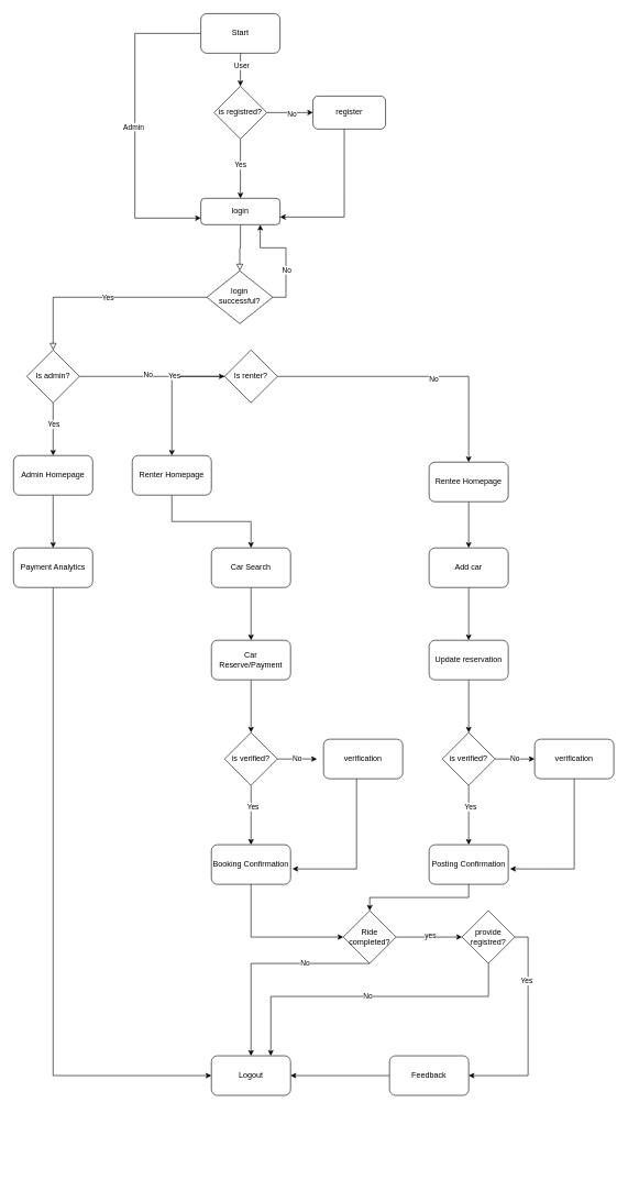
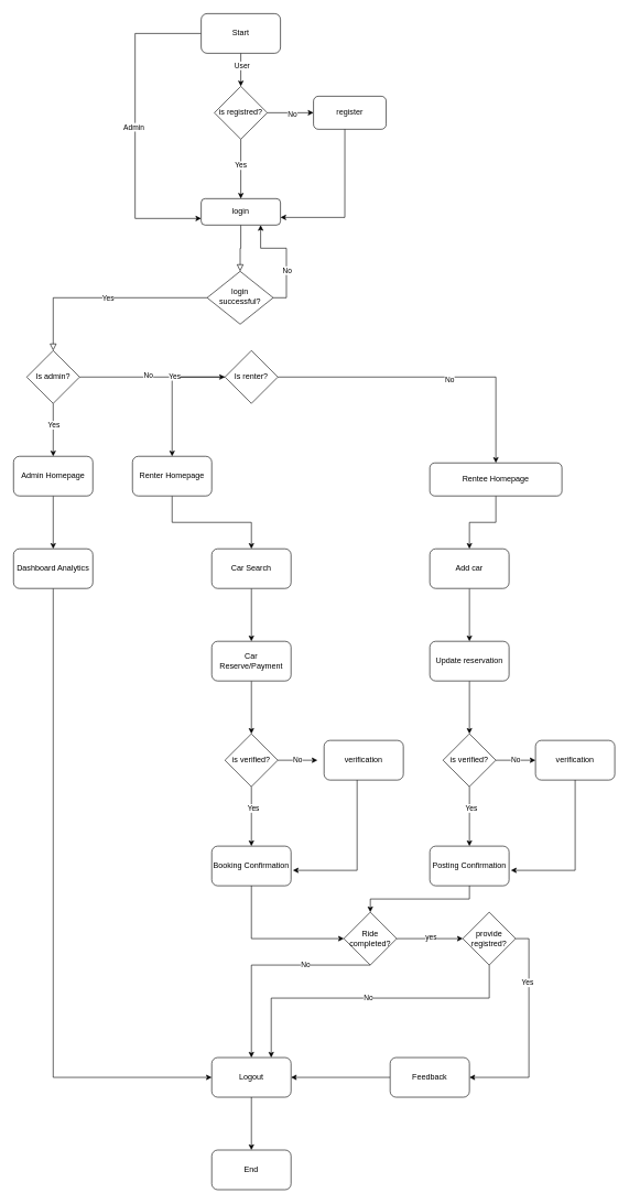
  <mxCell id="0" />
  <mxCell id="1" parent="0" />
  <mxCell id="2" value="" style="rounded=0;html=1;jettySize=auto;orthogonalLoop=1;fontSize=11;endArrow=block;endFill=0;endSize=8;strokeWidth=1;shadow=0;labelBackgroundColor=none;edgeStyle=orthogonalEdgeStyle;" parent="1" source="3" target="6" edge="1"><mxGeometry relative="1" as="geometry"><mxPoint x="364" y="380" as="targetPoint" /></mxGeometry></mxCell>
  <mxCell id="3" value="login" style="rounded=1;whiteSpace=wrap;html=1;fontSize=12;glass=0;strokeWidth=1;shadow=0;" parent="1" vertex="1"><mxGeometry x="304" width="120" height="40" as="geometry" y="300" /></mxCell>
  <mxCell id="4" style="edgeStyle=orthogonalEdgeStyle;rounded=0;orthogonalLoop=1;jettySize=auto;html=1;exitX=1;exitY=0.5;exitDx=0;exitDy=0;entryX=0.75;entryY=1;entryDx=0;entryDy=0;" edge="1" parent="1" source="6" target="3"><mxGeometry relative="1" as="geometry" /></mxCell>
  <mxCell id="5" value="No" style="edgeLabel;html=1;align=center;verticalAlign=middle;resizable=0;points=[];" vertex="1" connectable="0" parent="4"><mxGeometry x="-0.266" relative="1" as="geometry"><mxPoint as="offset" /></mxGeometry></mxCell>
  <mxCell id="6" value="login successful?" style="rhombus;whiteSpace=wrap;html=1;shadow=0;fontFamily=Helvetica;fontSize=12;align=center;strokeWidth=1;spacing=6;spacingTop=-4;" parent="1" vertex="1"><mxGeometry x="313" y="410" width="100" height="80" as="geometry" /></mxCell>
  <mxCell id="7" value="" style="edgeStyle=orthogonalEdgeStyle;rounded=0;orthogonalLoop=1;jettySize=auto;html=1;" edge="1" parent="1" source="11" target="16"><mxGeometry relative="1" as="geometry" /></mxCell>
  <mxCell id="8" value="User" style="edgeLabel;html=1;align=center;verticalAlign=middle;resizable=0;points=[];" vertex="1" connectable="0" parent="7"><mxGeometry x="-0.277" y="1" relative="1" as="geometry"><mxPoint as="offset" /></mxGeometry></mxCell>
  <mxCell id="9" style="edgeStyle=orthogonalEdgeStyle;rounded=0;orthogonalLoop=1;jettySize=auto;html=1;exitX=0;exitY=0.5;exitDx=0;exitDy=0;entryX=0;entryY=0.75;entryDx=0;entryDy=0;" edge="1" parent="1" source="11" target="3"><mxGeometry relative="1" as="geometry"><Array as="points"><mxPoint x="204" y="50" /><mxPoint x="204" y="330" /></Array></mxGeometry></mxCell>
  <mxCell id="10" value="Admin" style="edgeLabel;html=1;align=center;verticalAlign=middle;resizable=0;points=[];" vertex="1" connectable="0" parent="9"><mxGeometry x="0.005" y="-3" relative="1" as="geometry"><mxPoint as="offset" /></mxGeometry></mxCell>
  <mxCell id="11" value="Start" style="rounded=1;whiteSpace=wrap;html=1;glass=0;strokeWidth=1;shadow=0;" vertex="1" parent="1"><mxGeometry x="304" y="20" width="120" height="60" as="geometry" /></mxCell>
  <mxCell id="12" value="" style="edgeStyle=orthogonalEdgeStyle;rounded=0;orthogonalLoop=1;jettySize=auto;html=1;" edge="1" parent="1" source="16" target="3"><mxGeometry relative="1" as="geometry" /></mxCell>
  <mxCell id="13" value="Yes" style="edgeLabel;html=1;align=center;verticalAlign=middle;resizable=0;points=[];" vertex="1" connectable="0" parent="12"><mxGeometry x="-0.138" y="-1" relative="1" as="geometry"><mxPoint as="offset" /></mxGeometry></mxCell>
  <mxCell id="14" value="" style="edgeStyle=orthogonalEdgeStyle;rounded=0;orthogonalLoop=1;jettySize=auto;html=1;" edge="1" parent="1" source="16" target="17"><mxGeometry relative="1" as="geometry" /></mxCell>
  <mxCell id="15" value="No" style="edgeLabel;html=1;align=center;verticalAlign=middle;resizable=0;points=[];" vertex="1" connectable="0" parent="14"><mxGeometry x="0.061" y="-1" relative="1" as="geometry"><mxPoint as="offset" /></mxGeometry></mxCell>
  <mxCell id="16" value="is registred?" style="rhombus;whiteSpace=wrap;html=1;" vertex="1" parent="1"><mxGeometry x="324" y="130" width="80" height="80" as="geometry" /></mxCell>
  <mxCell id="17" value="register" style="rounded=1;whiteSpace=wrap;html=1;" vertex="1" parent="1"><mxGeometry x="474" y="145" width="110" height="50" as="geometry" /></mxCell>
  <mxCell id="18" style="edgeStyle=orthogonalEdgeStyle;rounded=0;orthogonalLoop=1;jettySize=auto;html=1;entryX=1.063;entryY=0.71;entryDx=0;entryDy=0;entryPerimeter=0;" edge="1" parent="1"><mxGeometry relative="1" as="geometry"><mxPoint x="521.44" y="195" as="sourcePoint" /><mxPoint x="424" y="328.4" as="targetPoint" /><Array as="points"><mxPoint x="521.44" y="328" /></Array></mxGeometry></mxCell>
  <mxCell id="19" value="" style="rounded=0;html=1;jettySize=auto;orthogonalLoop=1;fontSize=11;endArrow=block;endFill=0;endSize=8;strokeWidth=1;shadow=0;labelBackgroundColor=none;edgeStyle=orthogonalEdgeStyle;" edge="1" parent="1" source="6" target="25"><mxGeometry y="20" relative="1" as="geometry"><mxPoint as="offset" /><mxPoint x="200" y="520" as="sourcePoint" /><mxPoint x="200" y="590" as="targetPoint" /></mxGeometry></mxCell>
  <mxCell id="20" value="Yes" style="edgeLabel;html=1;align=center;verticalAlign=middle;resizable=0;points=[];" vertex="1" connectable="0" parent="19"><mxGeometry x="-0.036" relative="1" as="geometry"><mxPoint as="offset" /></mxGeometry></mxCell>
  <mxCell id="21" value="" style="edgeStyle=orthogonalEdgeStyle;rounded=0;orthogonalLoop=1;jettySize=auto;html=1;" edge="1" parent="1" source="25" target="27"><mxGeometry relative="1" as="geometry" /></mxCell>
  <mxCell id="22" value="Yes" style="edgeLabel;html=1;align=center;verticalAlign=middle;resizable=0;points=[];" vertex="1" connectable="0" parent="21"><mxGeometry x="-0.188" relative="1" as="geometry"><mxPoint as="offset" /></mxGeometry></mxCell>
  <mxCell id="23" value="" style="edgeStyle=orthogonalEdgeStyle;rounded=0;orthogonalLoop=1;jettySize=auto;html=1;" edge="1" parent="1" source="25" target="32"><mxGeometry relative="1" as="geometry" /></mxCell>
  <mxCell id="24" value="No" style="edgeLabel;html=1;align=center;verticalAlign=middle;resizable=0;points=[];" vertex="1" connectable="0" parent="23"><mxGeometry x="-0.064" y="4" relative="1" as="geometry"><mxPoint as="offset" /></mxGeometry></mxCell>
  <mxCell id="25" value="Is admin?" style="rhombus;whiteSpace=wrap;html=1;" vertex="1" parent="1"><mxGeometry x="40" y="530" width="80" height="80" as="geometry" /></mxCell>
  <mxCell id="26" value="" style="edgeStyle=orthogonalEdgeStyle;rounded=0;orthogonalLoop=1;jettySize=auto;html=1;" edge="1" parent="1" source="27" target="62"><mxGeometry relative="1" as="geometry" /></mxCell>
  <mxCell id="27" value="Admin Homepage" style="rounded=1;whiteSpace=wrap;html=1;" vertex="1" parent="1"><mxGeometry x="20" y="690" width="120" height="60" as="geometry" /></mxCell>
  <mxCell id="28" value="" style="edgeStyle=orthogonalEdgeStyle;rounded=0;orthogonalLoop=1;jettySize=auto;html=1;" edge="1" parent="1" source="32" target="34"><mxGeometry relative="1" as="geometry" /></mxCell>
  <mxCell id="29" value="Yes" style="edgeLabel;html=1;align=center;verticalAlign=middle;resizable=0;points=[];" vertex="1" connectable="0" parent="28"><mxGeometry x="-0.229" y="-2" relative="1" as="geometry"><mxPoint as="offset" /></mxGeometry></mxCell>
  <mxCell id="30" value="" style="edgeStyle=orthogonalEdgeStyle;rounded=0;orthogonalLoop=1;jettySize=auto;html=1;" edge="1" parent="1" source="32" target="36"><mxGeometry relative="1" as="geometry" /></mxCell>
  <mxCell id="31" value="No" style="edgeLabel;html=1;align=center;verticalAlign=middle;resizable=0;points=[];" vertex="1" connectable="0" parent="30"><mxGeometry x="0.126" y="-3" relative="1" as="geometry"><mxPoint as="offset" /></mxGeometry></mxCell>
  <mxCell id="32" value="Is renter?" style="rhombus;whiteSpace=wrap;html=1;" vertex="1" parent="1"><mxGeometry x="340" y="530" width="80" height="80" as="geometry" /></mxCell>
  <mxCell id="33" value="" style="edgeStyle=orthogonalEdgeStyle;rounded=0;orthogonalLoop=1;jettySize=auto;html=1;" edge="1" parent="1" source="34" target="38"><mxGeometry relative="1" as="geometry" /></mxCell>
  <mxCell id="34" value="Renter Homepage" style="rounded=1;whiteSpace=wrap;html=1;" vertex="1" parent="1"><mxGeometry x="200" y="690" width="120" height="60" as="geometry" /></mxCell>
  <mxCell id="35" value="" style="edgeStyle=orthogonalEdgeStyle;rounded=0;orthogonalLoop=1;jettySize=auto;html=1;" edge="1" parent="1" source="36" target="50"><mxGeometry relative="1" as="geometry" /></mxCell>
- <mxCell id="36" value="Rentee Homepage" style="rounded=1;whiteSpace=wrap;html=1;" vertex="1" parent="1"><mxGeometry x="650" y="700" width="120" height="60" as="geometry" /></mxCell>
+ <mxCell id="36" value="Rentee Homepage" style="rounded=1;whiteSpace=wrap;html=1;" vertex="1" parent="1"><mxGeometry x="650" y="700" width="200" height="50" as="geometry" /></mxCell>
  <mxCell id="37" value="" style="edgeStyle=orthogonalEdgeStyle;rounded=0;orthogonalLoop=1;jettySize=auto;html=1;" edge="1" parent="1" source="38" target="40"><mxGeometry relative="1" as="geometry" /></mxCell>
  <mxCell id="38" value="Car Search" style="rounded=1;whiteSpace=wrap;html=1;" vertex="1" parent="1"><mxGeometry x="320" y="830" width="120" height="60" as="geometry" /></mxCell>
  <mxCell id="39" style="edgeStyle=orthogonalEdgeStyle;rounded=0;orthogonalLoop=1;jettySize=auto;html=1;entryX=0.5;entryY=0;entryDx=0;entryDy=0;" edge="1" parent="1" source="40" target="44"><mxGeometry relative="1" as="geometry" /></mxCell>
  <mxCell id="40" value="Car Reserve/Payment" style="rounded=1;whiteSpace=wrap;html=1;" vertex="1" parent="1"><mxGeometry x="320" y="970" width="120" height="60" as="geometry" /></mxCell>
  <mxCell id="41" value="No" style="edgeStyle=orthogonalEdgeStyle;rounded=0;orthogonalLoop=1;jettySize=auto;html=1;" edge="1" parent="1" source="44"><mxGeometry relative="1" as="geometry"><mxPoint x="480" y="1150" as="targetPoint" /></mxGeometry></mxCell>
  <mxCell id="42" value="" style="edgeStyle=orthogonalEdgeStyle;rounded=0;orthogonalLoop=1;jettySize=auto;html=1;" edge="1" parent="1" source="44" target="47"><mxGeometry relative="1" as="geometry" /></mxCell>
  <mxCell id="43" value="Yes" style="edgeLabel;html=1;align=center;verticalAlign=middle;resizable=0;points=[];" vertex="1" connectable="0" parent="42"><mxGeometry x="-0.283" y="2" relative="1" as="geometry"><mxPoint as="offset" /></mxGeometry></mxCell>
  <mxCell id="44" value="is verified?" style="rhombus;whiteSpace=wrap;html=1;" vertex="1" parent="1"><mxGeometry x="340" y="1110" width="80" height="80" as="geometry" /></mxCell>
  <mxCell id="45" value="verification" style="rounded=1;whiteSpace=wrap;html=1;" vertex="1" parent="1"><mxGeometry x="490" y="1120" width="120" height="60" as="geometry" /></mxCell>
  <mxCell id="46" style="edgeStyle=orthogonalEdgeStyle;rounded=0;orthogonalLoop=1;jettySize=auto;html=1;exitX=0.5;exitY=1;exitDx=0;exitDy=0;entryX=0;entryY=0.5;entryDx=0;entryDy=0;" edge="1" parent="1" source="47" target="70"><mxGeometry relative="1" as="geometry" /></mxCell>
  <mxCell id="47" value="Booking Confirmation" style="rounded=1;whiteSpace=wrap;html=1;" vertex="1" parent="1"><mxGeometry x="320" y="1280" width="120" height="60" as="geometry" /></mxCell>
  <mxCell id="48" style="edgeStyle=orthogonalEdgeStyle;rounded=0;orthogonalLoop=1;jettySize=auto;html=1;entryX=1.023;entryY=0.611;entryDx=0;entryDy=0;entryPerimeter=0;" edge="1" parent="1" target="47"><mxGeometry relative="1" as="geometry"><mxPoint x="540" y="1180" as="sourcePoint" /><Array as="points"><mxPoint x="540" y="1317" /></Array></mxGeometry></mxCell>
  <mxCell id="49" value="" style="edgeStyle=orthogonalEdgeStyle;rounded=0;orthogonalLoop=1;jettySize=auto;html=1;" edge="1" parent="1" source="50" target="52"><mxGeometry relative="1" as="geometry" /></mxCell>
  <mxCell id="50" value="Add car" style="rounded=1;whiteSpace=wrap;html=1;" vertex="1" parent="1"><mxGeometry x="650" y="830" width="120" height="60" as="geometry" /></mxCell>
  <mxCell id="51" style="edgeStyle=orthogonalEdgeStyle;rounded=0;orthogonalLoop=1;jettySize=auto;html=1;entryX=0.5;entryY=0;entryDx=0;entryDy=0;" edge="1" parent="1" source="52" target="56"><mxGeometry relative="1" as="geometry" /></mxCell>
  <mxCell id="52" value="Update reservation" style="rounded=1;whiteSpace=wrap;html=1;" vertex="1" parent="1"><mxGeometry x="650" y="970" width="120" height="60" as="geometry" /></mxCell>
  <mxCell id="53" value="No" style="edgeStyle=orthogonalEdgeStyle;rounded=0;orthogonalLoop=1;jettySize=auto;html=1;" edge="1" parent="1" source="56" target="57"><mxGeometry relative="1" as="geometry" /></mxCell>
  <mxCell id="54" value="" style="edgeStyle=orthogonalEdgeStyle;rounded=0;orthogonalLoop=1;jettySize=auto;html=1;" edge="1" parent="1" source="56" target="59"><mxGeometry relative="1" as="geometry" /></mxCell>
  <mxCell id="55" value="Yes" style="edgeLabel;html=1;align=center;verticalAlign=middle;resizable=0;points=[];" vertex="1" connectable="0" parent="54"><mxGeometry x="-0.283" y="2" relative="1" as="geometry"><mxPoint as="offset" /></mxGeometry></mxCell>
  <mxCell id="56" value="is verified?" style="rhombus;whiteSpace=wrap;html=1;" vertex="1" parent="1"><mxGeometry x="670" y="1110" width="80" height="80" as="geometry" /></mxCell>
  <mxCell id="57" value="verification" style="rounded=1;whiteSpace=wrap;html=1;" vertex="1" parent="1"><mxGeometry x="810" y="1120" width="120" height="60" as="geometry" /></mxCell>
  <mxCell id="58" style="edgeStyle=orthogonalEdgeStyle;rounded=0;orthogonalLoop=1;jettySize=auto;html=1;exitX=0.5;exitY=1;exitDx=0;exitDy=0;entryX=0.5;entryY=0;entryDx=0;entryDy=0;" edge="1" parent="1" source="59" target="70"><mxGeometry relative="1" as="geometry" /></mxCell>
  <mxCell id="59" value="Posting Confirmation" style="rounded=1;whiteSpace=wrap;html=1;" vertex="1" parent="1"><mxGeometry x="650" y="1280" width="120" height="60" as="geometry" /></mxCell>
  <mxCell id="60" style="edgeStyle=orthogonalEdgeStyle;rounded=0;orthogonalLoop=1;jettySize=auto;html=1;entryX=1.023;entryY=0.611;entryDx=0;entryDy=0;entryPerimeter=0;" edge="1" parent="1" source="57" target="59"><mxGeometry relative="1" as="geometry"><Array as="points"><mxPoint x="870" y="1317" /></Array></mxGeometry></mxCell>
  <mxCell id="61" value="" style="edgeStyle=orthogonalEdgeStyle;rounded=0;orthogonalLoop=1;jettySize=auto;html=1;" edge="1" parent="1" source="62" target="64"><mxGeometry relative="1" as="geometry"><Array as="points"><mxPoint x="80" y="1630" /></Array></mxGeometry></mxCell>
- <mxCell id="62" value="Payment Analytics" style="rounded=1;whiteSpace=wrap;html=1;" vertex="1" parent="1"><mxGeometry x="20" y="830" width="120" height="60" as="geometry" /></mxCell>
+ <mxCell id="62" value="Dashboard Analytics" style="rounded=1;whiteSpace=wrap;html=1;" vertex="1" parent="1"><mxGeometry x="20" y="830" width="120" height="60" as="geometry" /></mxCell>
+ <mxCell id="63" value="" style="edgeStyle=orthogonalEdgeStyle;rounded=0;orthogonalLoop=1;jettySize=auto;html=1;" edge="1" parent="1" source="64" target="65"><mxGeometry relative="1" as="geometry" /></mxCell>
  <mxCell id="64" value="Logout" style="rounded=1;whiteSpace=wrap;html=1;" vertex="1" parent="1"><mxGeometry x="320" y="1600" width="120" height="60" as="geometry" /></mxCell>
+ <mxCell id="65" value="End" style="rounded=1;whiteSpace=wrap;html=1;" vertex="1" parent="1"><mxGeometry x="320" y="1740" width="120" height="60" as="geometry" /></mxCell>
  <mxCell id="66" style="edgeStyle=orthogonalEdgeStyle;rounded=0;orthogonalLoop=1;jettySize=auto;html=1;exitX=1;exitY=0.5;exitDx=0;exitDy=0;entryX=0;entryY=0.5;entryDx=0;entryDy=0;" edge="1" parent="1" source="70" target="75"><mxGeometry relative="1" as="geometry" /></mxCell>
  <mxCell id="67" value="yes" style="edgeLabel;html=1;align=center;verticalAlign=middle;resizable=0;points=[];" vertex="1" connectable="0" parent="66"><mxGeometry x="0.016" y="3" relative="1" as="geometry"><mxPoint as="offset" /></mxGeometry></mxCell>
  <mxCell id="68" style="edgeStyle=orthogonalEdgeStyle;rounded=0;orthogonalLoop=1;jettySize=auto;html=1;exitX=0.5;exitY=1;exitDx=0;exitDy=0;entryX=0.5;entryY=0;entryDx=0;entryDy=0;" edge="1" parent="1" source="70" target="64"><mxGeometry relative="1" as="geometry"><Array as="points"><mxPoint x="380" y="1460" /></Array></mxGeometry></mxCell>
  <mxCell id="69" value="No" style="edgeLabel;html=1;align=center;verticalAlign=middle;resizable=0;points=[];" vertex="1" connectable="0" parent="68"><mxGeometry x="-0.381" y="-2" relative="1" as="geometry"><mxPoint as="offset" /></mxGeometry></mxCell>
  <mxCell id="70" value="Ride completed?" style="rhombus;whiteSpace=wrap;html=1;" vertex="1" parent="1"><mxGeometry x="520" y="1380" width="80" height="80" as="geometry" /></mxCell>
  <mxCell id="71" style="edgeStyle=orthogonalEdgeStyle;rounded=0;orthogonalLoop=1;jettySize=auto;html=1;exitX=0;exitY=0.5;exitDx=0;exitDy=0;" edge="1" parent="1" source="72" target="64"><mxGeometry relative="1" as="geometry" /></mxCell>
  <mxCell id="72" value="Feedback" style="rounded=1;whiteSpace=wrap;html=1;" vertex="1" parent="1"><mxGeometry x="590" y="1600" width="120" height="60" as="geometry" /></mxCell>
  <mxCell id="73" style="edgeStyle=orthogonalEdgeStyle;rounded=0;orthogonalLoop=1;jettySize=auto;html=1;exitX=0.5;exitY=1;exitDx=0;exitDy=0;entryX=0.75;entryY=0;entryDx=0;entryDy=0;" edge="1" parent="1" source="75" target="64"><mxGeometry relative="1" as="geometry"><Array as="points"><mxPoint x="740" y="1510" /><mxPoint x="410" y="1510" /></Array></mxGeometry></mxCell>
  <mxCell id="74" value="No" style="edgeLabel;html=1;align=center;verticalAlign=middle;resizable=0;points=[];" vertex="1" connectable="0" parent="73"><mxGeometry x="-0.005" y="-1" relative="1" as="geometry"><mxPoint as="offset" /></mxGeometry></mxCell>
  <mxCell id="75" value="provide registred?" style="rhombus;whiteSpace=wrap;html=1;" vertex="1" parent="1"><mxGeometry x="700" y="1380" width="80" height="80" as="geometry" /></mxCell>
  <mxCell id="76" style="edgeStyle=orthogonalEdgeStyle;rounded=0;orthogonalLoop=1;jettySize=auto;html=1;exitX=1;exitY=0.5;exitDx=0;exitDy=0;" edge="1" parent="1" source="75"><mxGeometry relative="1" as="geometry"><mxPoint x="790" y="1430" as="sourcePoint" /><mxPoint x="710" y="1630" as="targetPoint" /><Array as="points"><mxPoint x="800" y="1420" /><mxPoint x="800" y="1630" /></Array></mxGeometry></mxCell>
  <mxCell id="77" value="Yes" style="edgeLabel;html=1;align=center;verticalAlign=middle;resizable=0;points=[];" vertex="1" connectable="0" parent="76"><mxGeometry x="-0.462" y="-3" relative="1" as="geometry"><mxPoint as="offset" /></mxGeometry></mxCell>
